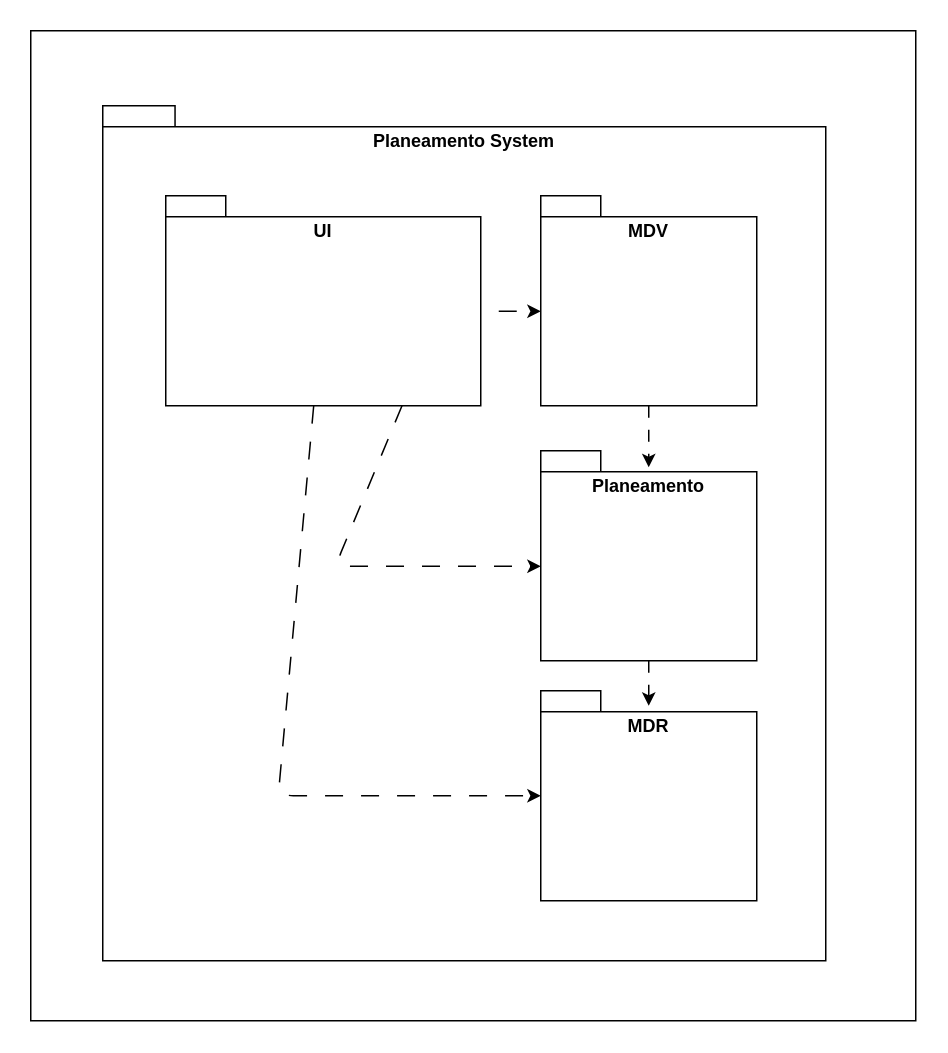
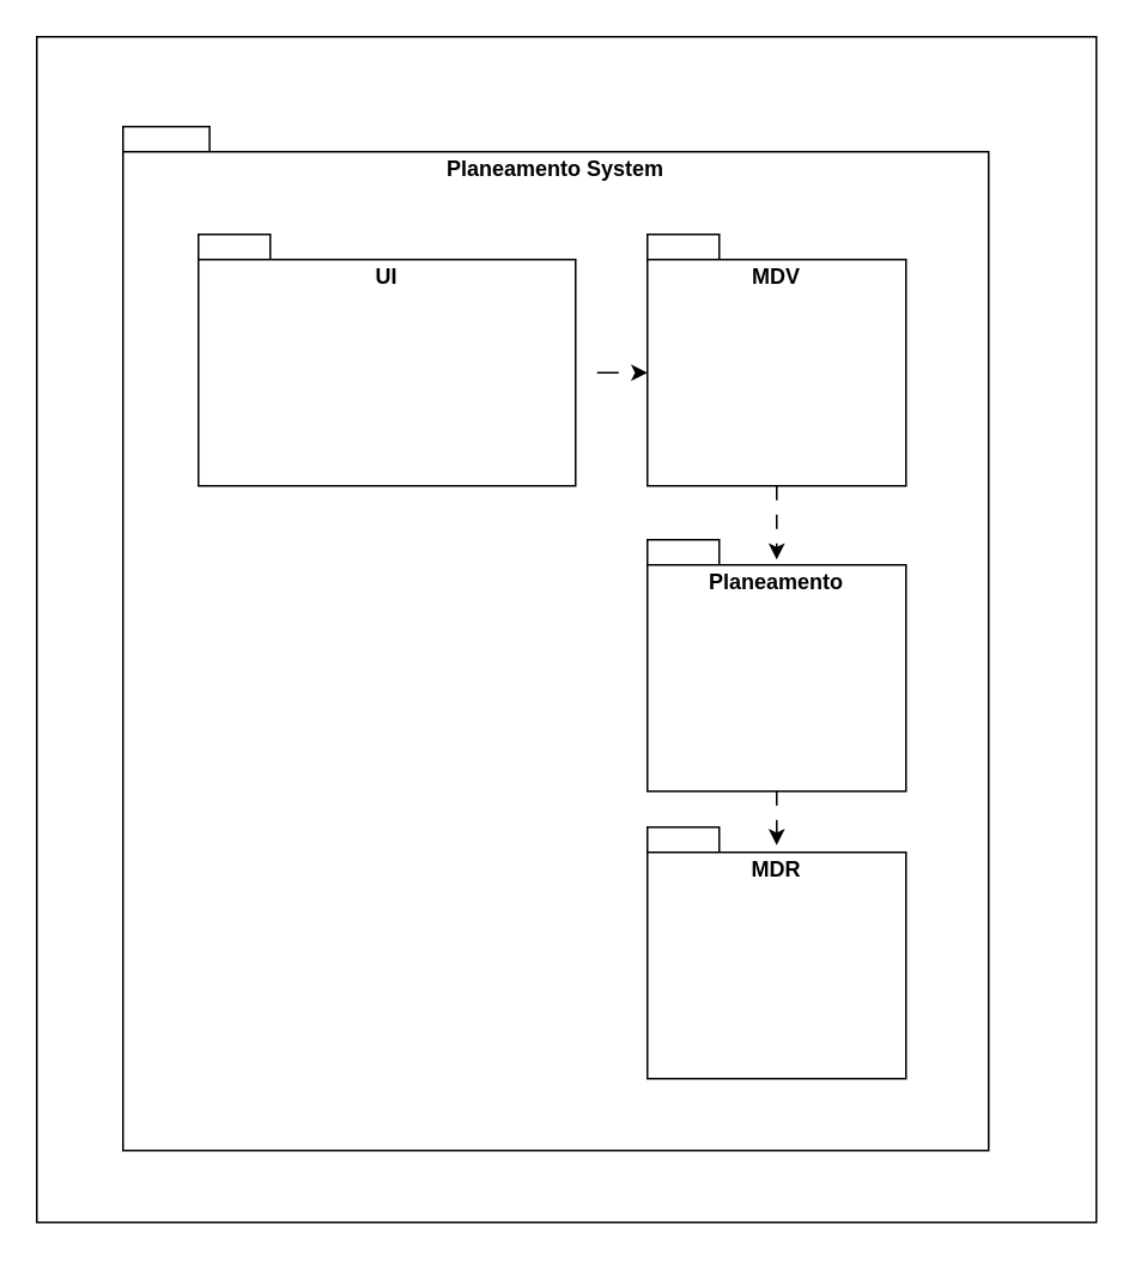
  <mxCell id="0" />
  <mxCell id="1" value="Untitled Layer" parent="0" />
  <mxCell id="2" value="" style="rounded=0;whiteSpace=wrap;html=1;" vertex="1" parent="1"><mxGeometry x="20" y="20" width="590" height="660" as="geometry" /></mxCell>
  <mxCell id="3" parent="0" />
  <mxCell id="4" value="Planeamento System" style="shape=folder;fontStyle=1;spacingTop=10;tabWidth=40;tabHeight=14;tabPosition=left;html=1;whiteSpace=wrap;align=center;verticalAlign=top;" parent="3" vertex="1"><mxGeometry x="68" y="70" width="482" height="570" as="geometry" /></mxCell>
  <mxCell id="5" value="MDR" style="shape=folder;fontStyle=1;spacingTop=10;tabWidth=40;tabHeight=14;tabPosition=left;html=1;whiteSpace=wrap;verticalAlign=top;" parent="3" vertex="1"><mxGeometry x="360" y="460" width="144" height="140" as="geometry" /></mxCell>
- <mxCell id="6" style="edgeStyle=none;html=1;dashed=1;dashPattern=12 12;" edge="1" parent="3" source="9" target="5"><mxGeometry relative="1" as="geometry"><Array as="points"><mxPoint x="185" y="530" /></Array></mxGeometry></mxCell>
  <mxCell id="7" style="edgeStyle=none;html=1;entryX=0;entryY=0;entryDx=0;entryDy=77;entryPerimeter=0;exitX=0;exitY=0;exitDx=150;exitDy=77;exitPerimeter=0;strokeColor=default;dashed=1;dashPattern=12 12;" edge="1" parent="3" source="9" target="13"><mxGeometry relative="1" as="geometry"><Array as="points" /></mxGeometry></mxCell>
- <mxCell id="8" style="edgeStyle=none;html=1;entryX=0;entryY=0;entryDx=0;entryDy=77;entryPerimeter=0;exitX=0.75;exitY=1;exitDx=0;exitDy=0;exitPerimeter=0;dashed=1;dashPattern=12 12;" edge="1" parent="3" source="9" target="11"><mxGeometry relative="1" as="geometry"><Array as="points"><mxPoint x="223" y="377" /></Array></mxGeometry></mxCell>
  <mxCell id="9" value="UI" style="shape=folder;fontStyle=1;spacingTop=10;tabWidth=40;tabHeight=14;tabPosition=left;html=1;whiteSpace=wrap;verticalAlign=top;" vertex="1" parent="3"><mxGeometry x="110" y="130" width="210" height="140" as="geometry" /></mxCell>
  <mxCell id="10" style="edgeStyle=none;html=1;exitX=0.5;exitY=1;exitDx=0;exitDy=0;exitPerimeter=0;dashed=1;dashPattern=8 8;" edge="1" parent="3" source="11"><mxGeometry relative="1" as="geometry"><mxPoint x="432" y="470" as="targetPoint" /></mxGeometry></mxCell>
  <mxCell id="11" value="Planeamento" style="shape=folder;fontStyle=1;spacingTop=10;tabWidth=40;tabHeight=14;tabPosition=left;html=1;whiteSpace=wrap;verticalAlign=top;" vertex="1" parent="3"><mxGeometry x="360" y="300" width="144" height="140" as="geometry" /></mxCell>
  <mxCell id="12" style="edgeStyle=none;html=1;exitX=0.5;exitY=1;exitDx=0;exitDy=0;exitPerimeter=0;entryX=0.5;entryY=0.079;entryDx=0;entryDy=0;entryPerimeter=0;dashed=1;dashPattern=8 8;" edge="1" parent="3" source="13" target="11"><mxGeometry relative="1" as="geometry" /></mxCell>
  <mxCell id="13" value="MDV" style="shape=folder;fontStyle=1;spacingTop=10;tabWidth=40;tabHeight=14;tabPosition=left;html=1;whiteSpace=wrap;verticalAlign=top;" vertex="1" parent="3"><mxGeometry x="360" y="130" width="144" height="140" as="geometry" /></mxCell>
